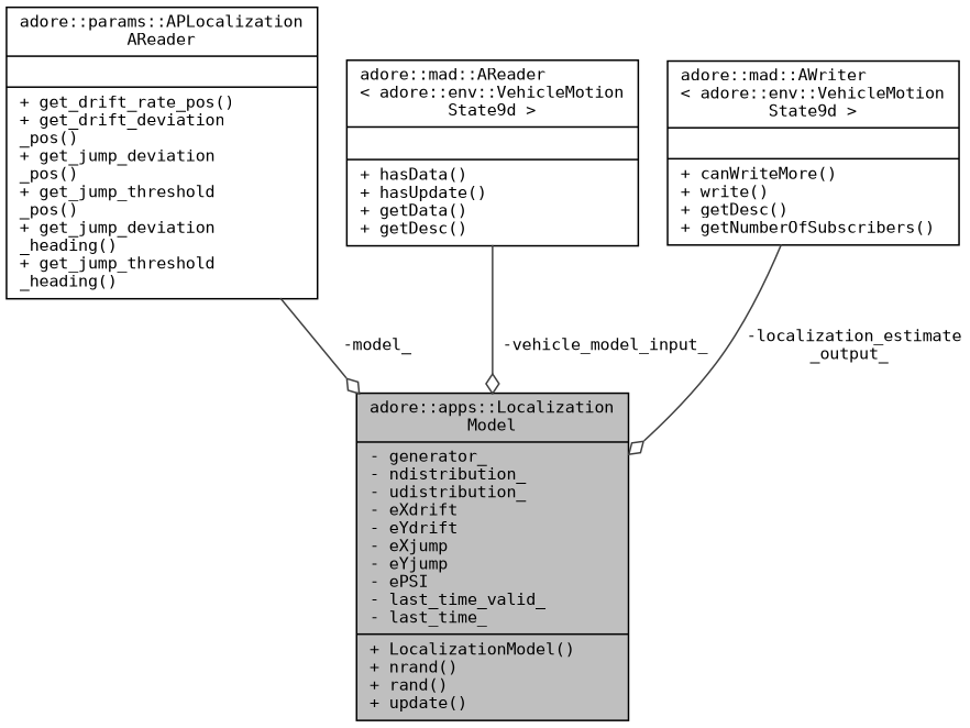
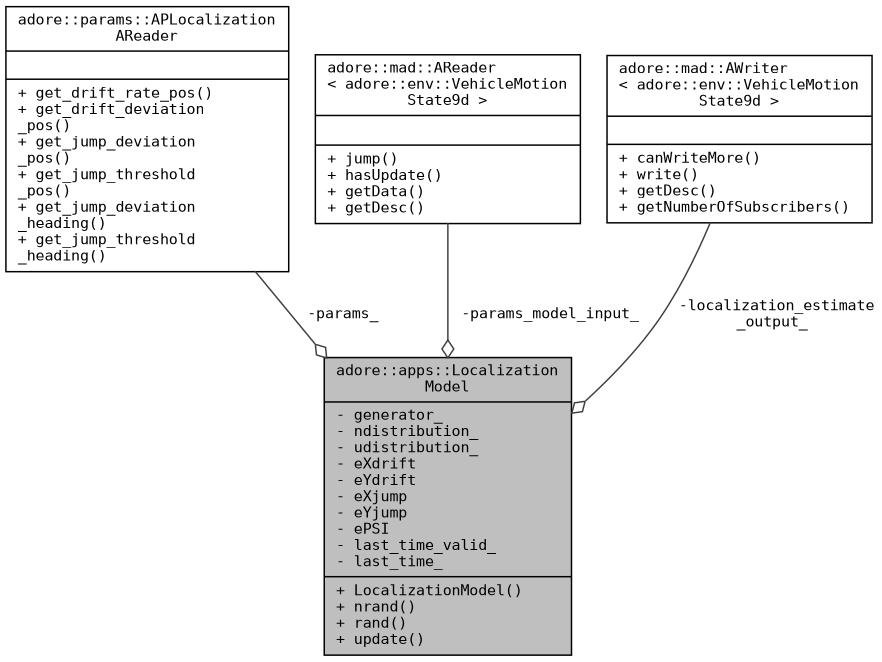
  digraph {
    fontname="DejaVu Sans Mono"
    node [color=black fillcolor=white fontname="DejaVu Sans Mono" fontsize=10 shape=record style=filled]
    edge [arrowhead=odiamond color=grey25 fontname="DejaVu Sans Mono" fontsize=10 labelfontname=Helvetica labelfontsize=10 style=solid]
    n1 [fillcolor=grey75 fontcolor=black height=0.2 label="{adore::apps::Localization\lModel\n|- generator_\l- ndistribution_\l- udistribution_\l- eXdrift\l- eYdrift\l- eXjump\l- eYjump\l- ePSI\l- last_time_valid_\l- last_time_\l|+ LocalizationModel()\l+ nrand()\l+ rand()\l+ update()\l}" width=0.4]
    n2 [height=0.2 label="{adore::params::APLocalization\lAReader\n||+ get_drift_rate_pos()\l+ get_drift_deviation\l_pos()\l+ get_jump_deviation\l_pos()\l+ get_jump_threshold\l_pos()\l+ get_jump_deviation\l_heading()\l+ get_jump_threshold\l_heading()\l}" width=0.4]
-   n3 [height=0.2 label="{adore::mad::AReader\l\< adore::env::VehicleMotion\lState9d \>\n||+ hasData()\l+ hasUpdate()\l+ getData()\l+ getDesc()\l}" width=0.4]
+   n3 [height=0.2 label="{adore::mad::AReader\l\< adore::env::VehicleMotion\lState9d \>\n||+ jump()\l+ hasUpdate()\l+ getData()\l+ getDesc()\l}" width=0.4]
    n4 [height=0.2 label="{adore::mad::AWriter\l\< adore::env::VehicleMotion\lState9d \>\n||+ canWriteMore()\l+ write()\l+ getDesc()\l+ getNumberOfSubscribers()\l}" width=0.4]
-   n2 -> n1 [label=" -model_"]
-   n3 -> n1 [label=" -vehicle_model_input_"]
+   n2 -> n1 [label=" -params_"]
+   n3 -> n1 [label=" -params_model_input_"]
    n4 -> n1 [label=" -localization_estimate\l_output_"]
  }
